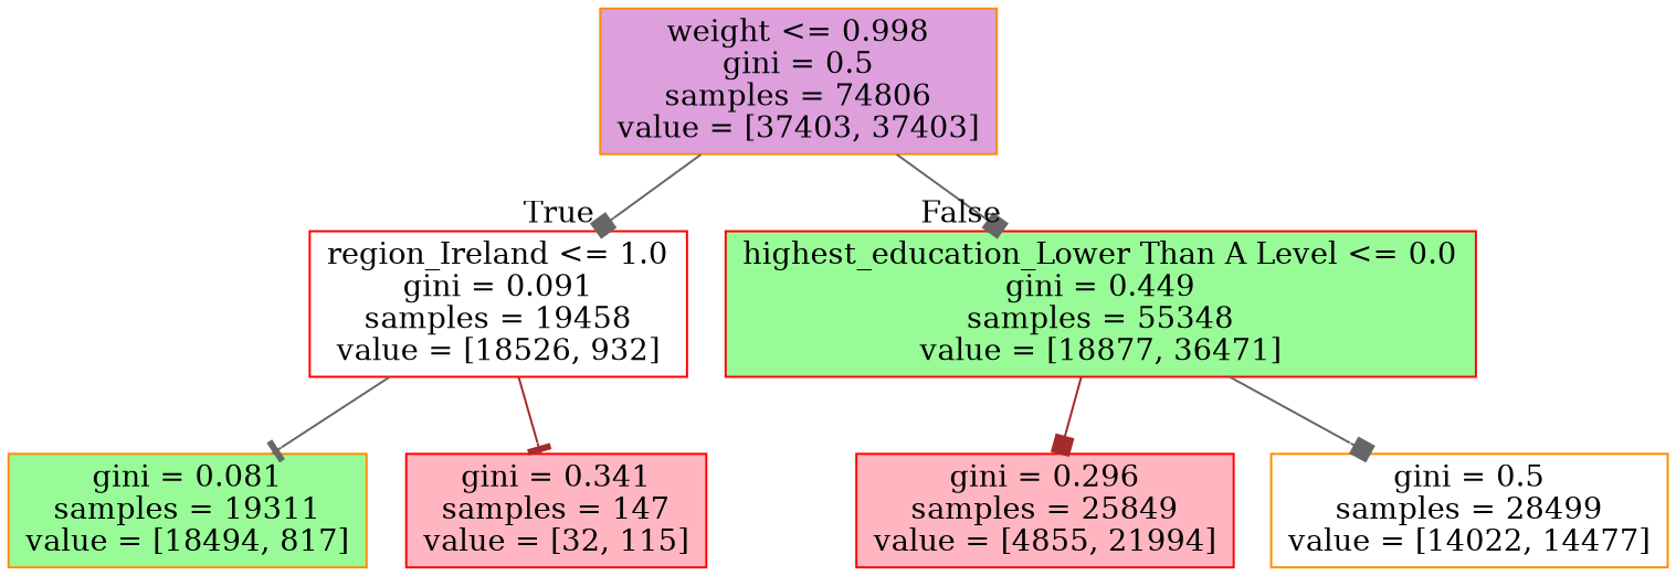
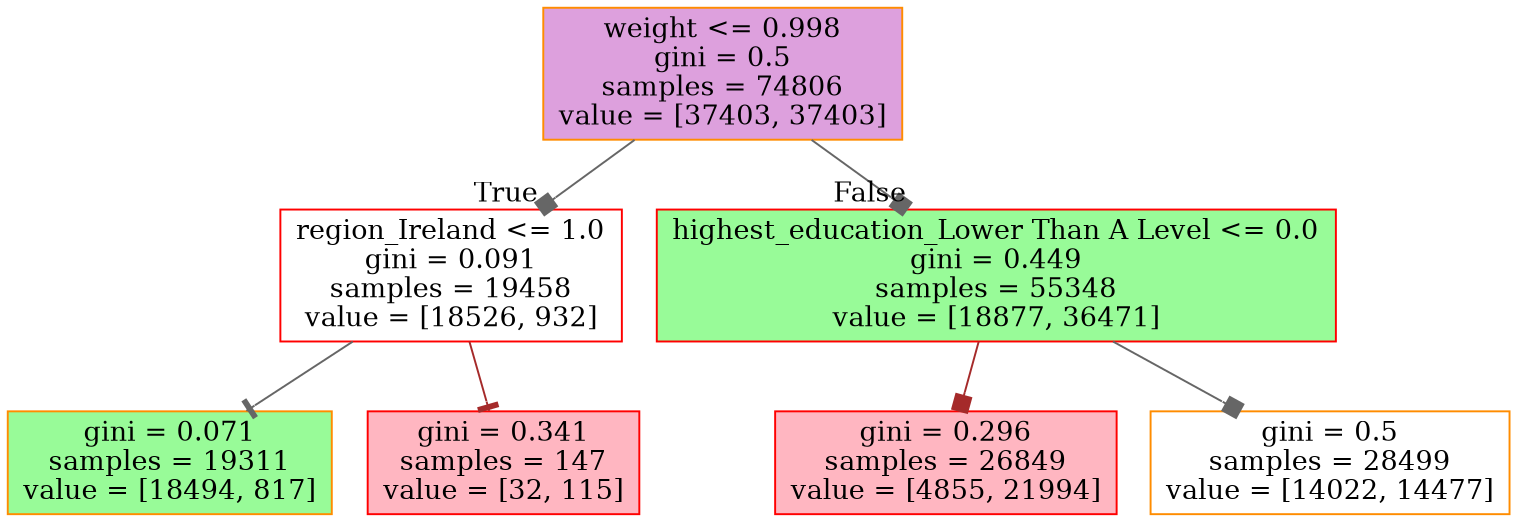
  digraph {
    node [color=red fillcolor=white shape=box style=filled]
    edge [arrowhead=box color=gray40]
    n1 [color=darkorange fillcolor=plum label="weight <= 0.998\ngini = 0.5\nsamples = 74806\nvalue = [37403, 37403]"]
    n2 [label="region_Ireland <= 1.0\ngini = 0.091\nsamples = 19458\nvalue = [18526, 932]"]
    n3 [fillcolor=palegreen label="highest_education_Lower Than A Level <= 0.0\ngini = 0.449\nsamples = 55348\nvalue = [18877, 36471]"]
-   n4 [color=darkorange fillcolor=palegreen label="gini = 0.081\nsamples = 19311\nvalue = [18494, 817]"]
+   n4 [color=darkorange fillcolor=palegreen label="gini = 0.071\nsamples = 19311\nvalue = [18494, 817]"]
    n5 [fillcolor=lightpink label="gini = 0.341\nsamples = 147\nvalue = [32, 115]"]
-   n6 [fillcolor=lightpink label="gini = 0.296\nsamples = 25849\nvalue = [4855, 21994]"]
+   n6 [fillcolor=lightpink label="gini = 0.296\nsamples = 26849\nvalue = [4855, 21994]"]
    n7 [color=darkorange label="gini = 0.5\nsamples = 28499\nvalue = [14022, 14477]"]
    n1 -> n2 [headlabel=True labelangle=45 labeldistance=2.5]
    n1 -> n3 [headlabel=False labelangle=-45 labeldistance=2.5]
    n2 -> n4 [arrowhead=tee]
    n2 -> n5 [arrowhead=tee color=brown]
    n3 -> n6 [color=brown]
    n3 -> n7
  }
